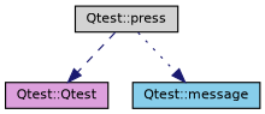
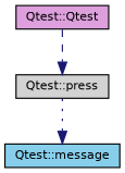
  digraph {
    rankdir=TB
    node [color=black fontname=Helvetica fontsize=10 shape=record style=filled]
    edge [color=midnightblue fontname=Helvetica fontsize=10 labelfontname=Helvetica labelfontsize=10]
    n1 [fillcolor=plum fontcolor=black height=0.2 label="Qtest::Qtest" width=0.4]
    n2 [fillcolor=lightgrey height=0.2 label="Qtest::press" width=0.4]
    n3 [fillcolor=skyblue height=0.2 label="Qtest::message" width=0.4]
-   n2 -> n1 [style=dashed]
+   n1 -> n2 [style=dashed]
    n2 -> n3 [style=dotted]
  }
